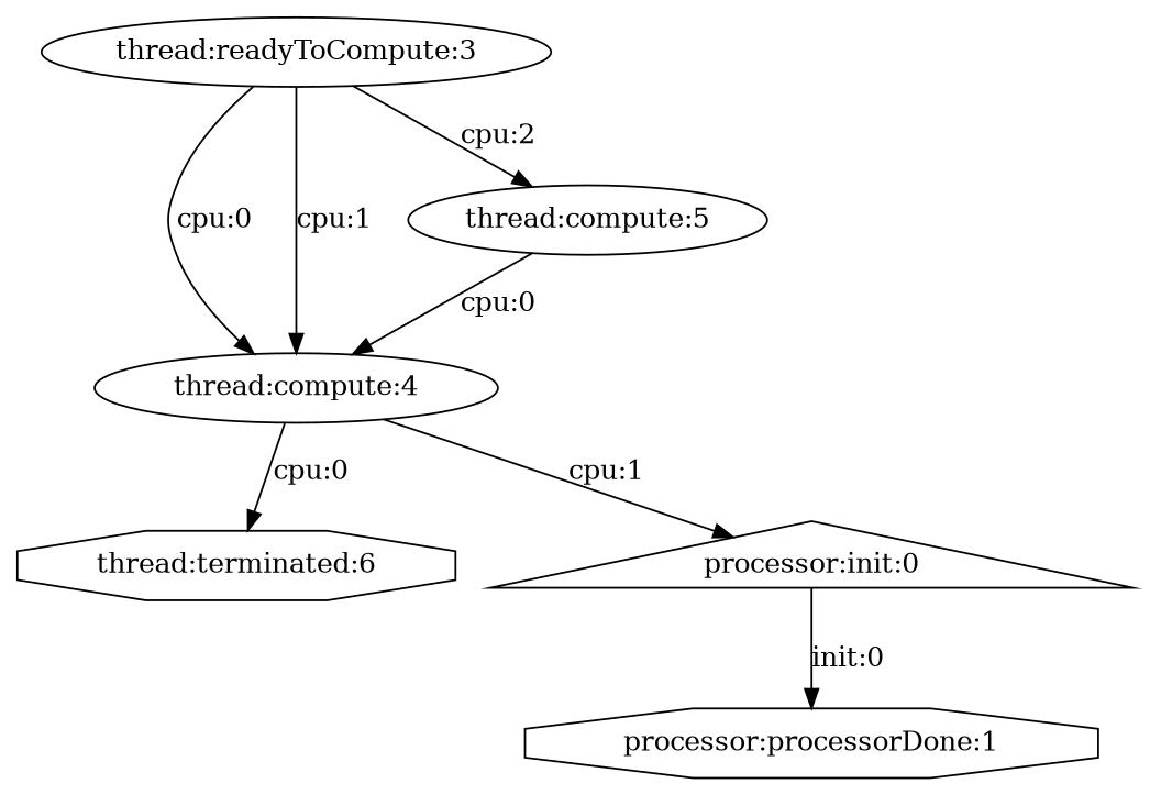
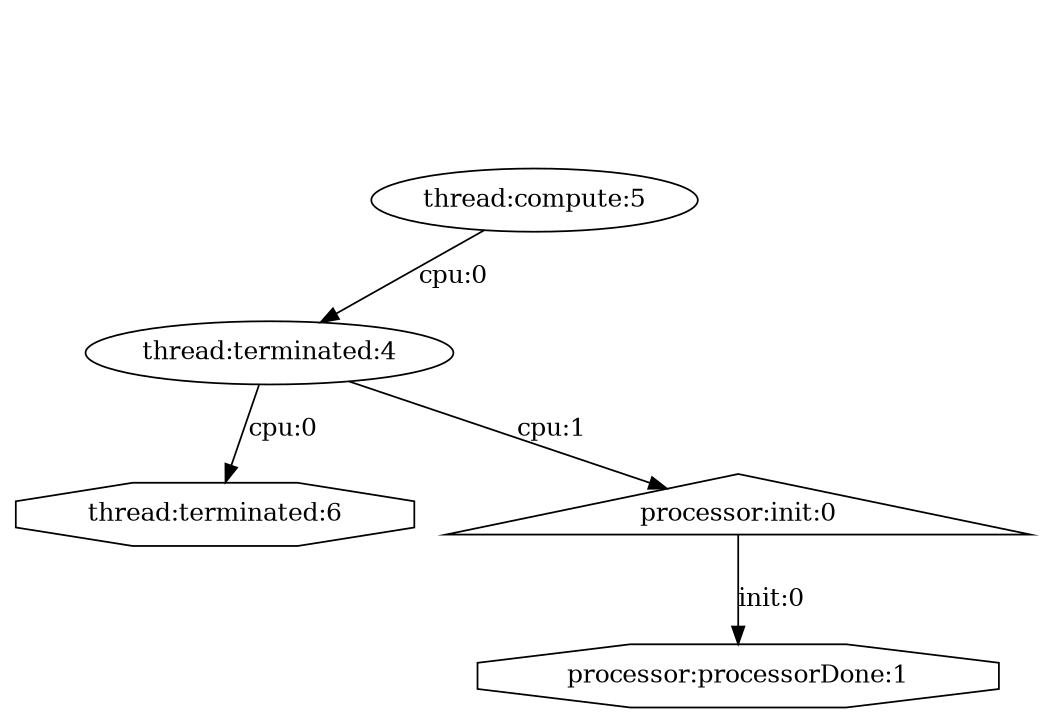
  digraph {
    node [shape=ellipse]
-   n1 [label="thread:readyToCompute:3"]
-   n2 [label="thread:compute:4"]
+   n2 [label="thread:terminated:4"]
    n3 [label="thread:compute:5"]
    n4 [label="thread:terminated:6" shape=octagon]
    n5 [label="processor:init:0" shape=triangle]
    n6 [label="processor:processorDone:1" shape=octagon]
    subgraph sub_1 {
-     n1
      n2
      n3
      n4
    }
    subgraph sub_2 {
      n5
      n6
    }
-   n1 -> n2 [label="cpu:0"]
-   n1 -> n2 [label="cpu:1"]
-   n1 -> n3 [label="cpu:2"]
    n2 -> n4 [label="cpu:0"]
    n2 -> n5 [label="cpu:1"]
    n3 -> n2 [label="cpu:0"]
    n5 -> n6 [label="init:0"]
  }
